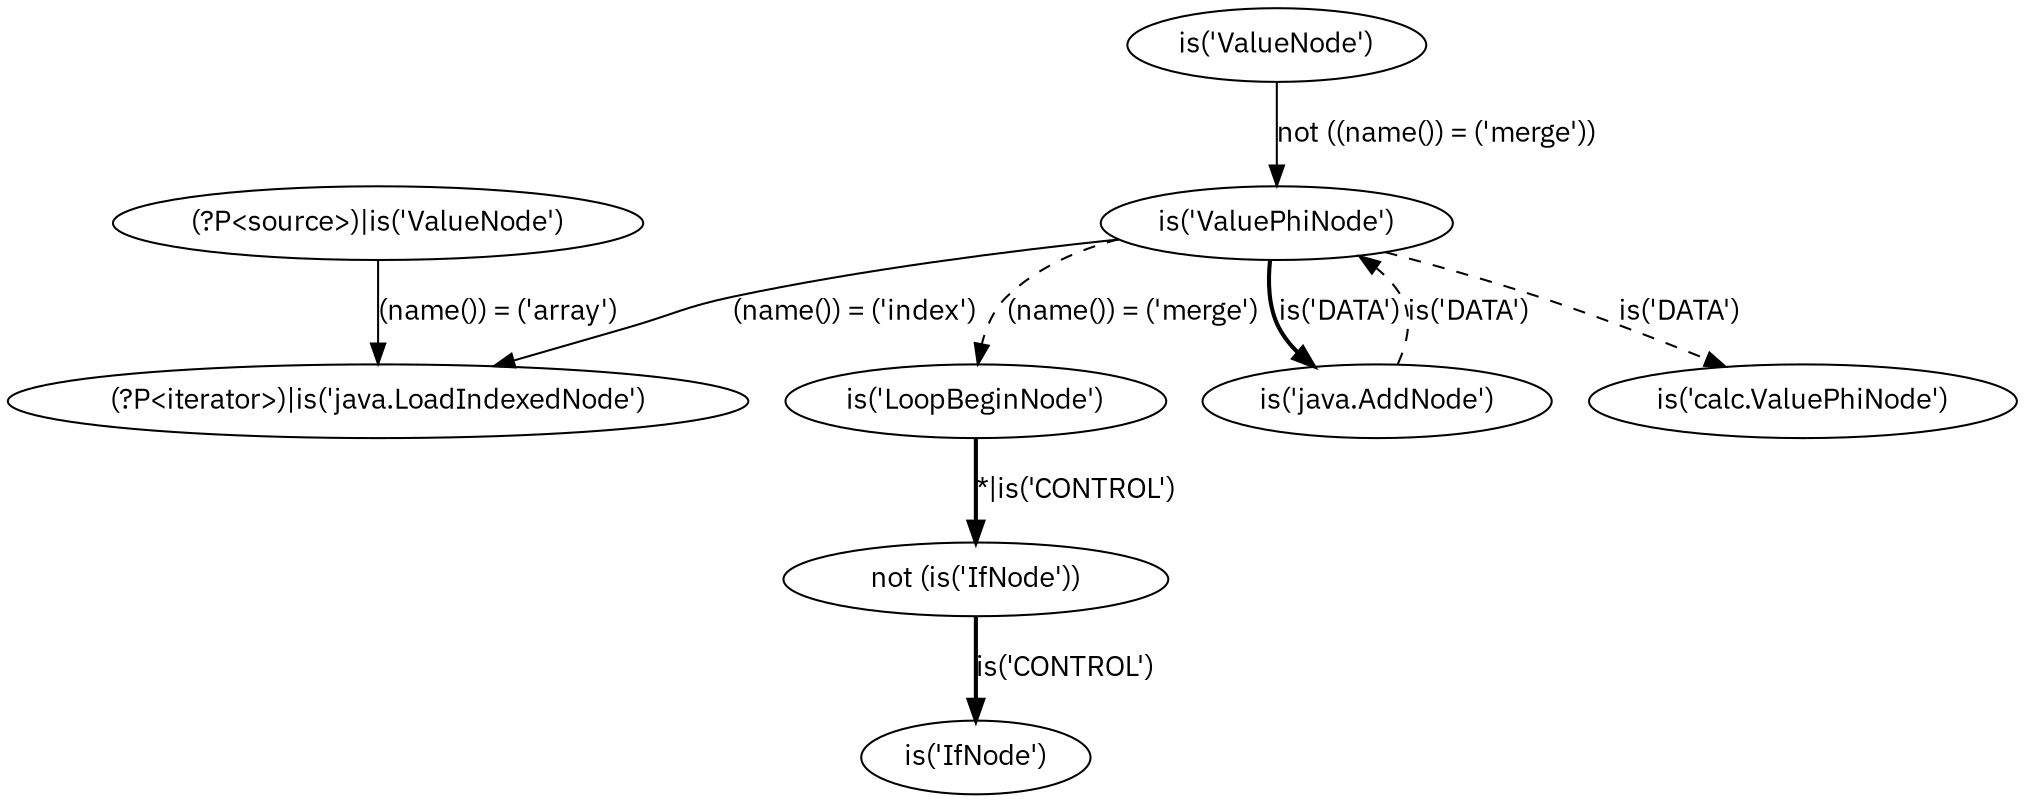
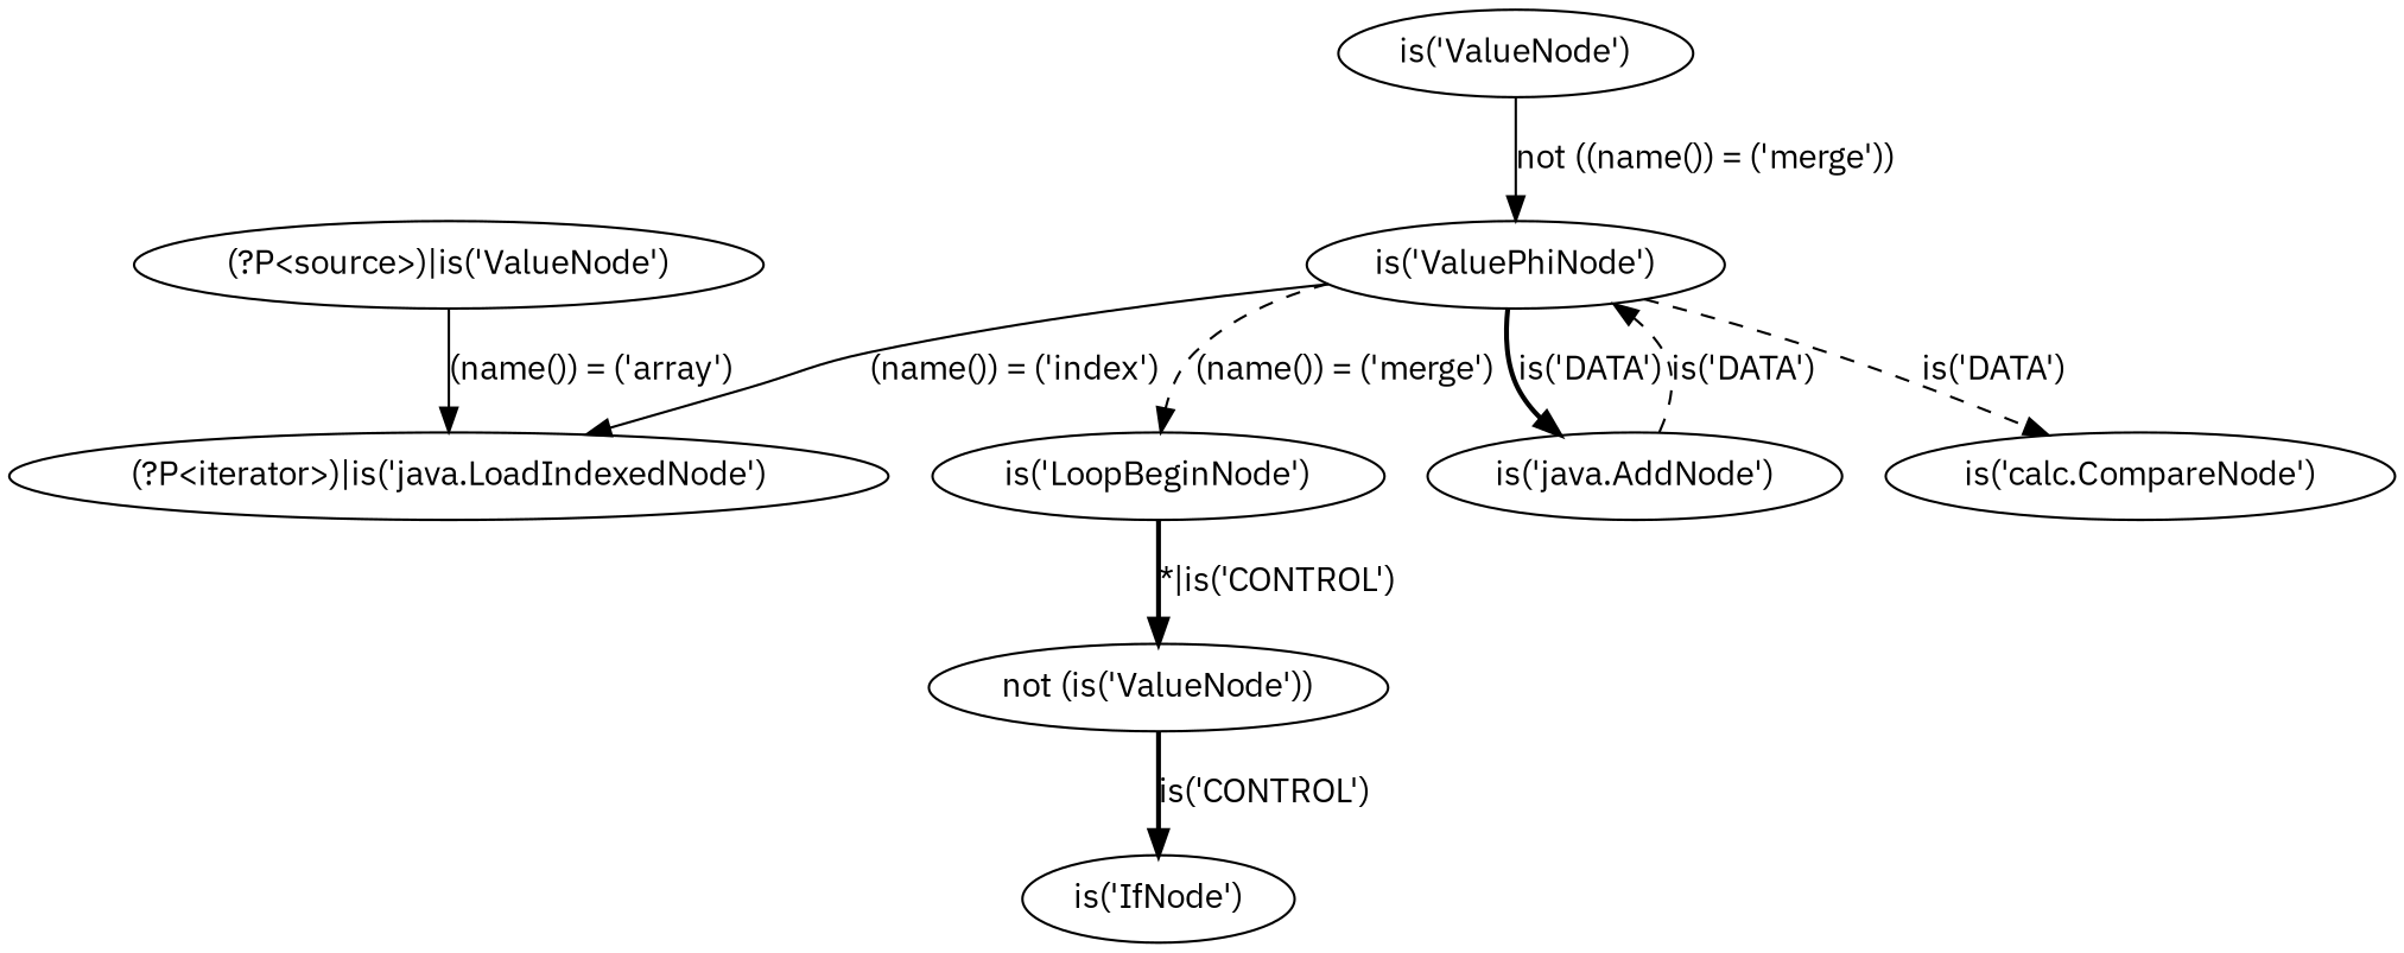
  digraph {
    fontname="IBM Plex Sans"
    node [fontname="IBM Plex Sans"]
    edge [fontname="IBM Plex Sans" style=bold]
    n1 [label="is('LoopBeginNode')"]
-   n2 [label="not (is('IfNode'))"]
+   n2 [label="not (is('ValueNode'))"]
    n3 [label="is('IfNode')"]
    n4 [label="is('ValuePhiNode')"]
    n5 [label="is('java.AddNode')"]
-   n6 [label="is('calc.ValuePhiNode')"]
+   n6 [label="is('calc.CompareNode')"]
    n7 [label="(?P<iterator>)|is('java.LoadIndexedNode')"]
    n8 [label="is('ValueNode')"]
    n9 [label="(?P<source>)|is('ValueNode')"]
    n1 -> n2 [label="*|is('CONTROL')"]
    n2 -> n3 [label="is('CONTROL')"]
    n4 -> n1 [label="(name()) = ('merge')" style=dashed]
    n4 -> n5 [label="is('DATA')"]
    n4 -> n6 [label="is('DATA')" style=dashed]
    n4 -> n7 [label="(name()) = ('index')" style=solid]
    n5 -> n4 [label="is('DATA')" style=dashed]
    n8 -> n4 [label="not ((name()) = ('merge'))" style=solid]
    n9 -> n7 [label="(name()) = ('array')" style=solid]
  }
